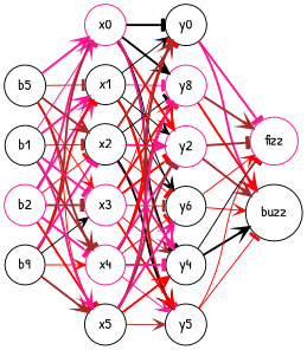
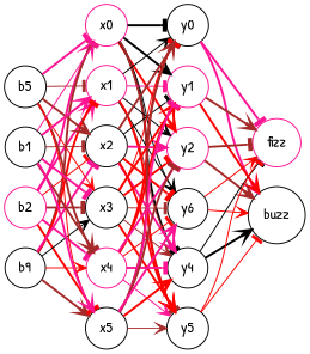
  digraph {
    fontname="Patrick Hand"
    rankdir=LR
    node [color=black fillcolor="#ffffffff" fontname="Patrick Hand" shape=circle style=filled]
    edge [arrowhead=vee color=red fontname="Patrick Hand" style=bold]
    b2 [color=deeppink rank=source]
    n2 [label=b9 rank=source]
    n3 [label=b5 rank=source]
    b1 [rank=source]
    fizz [color=deeppink rank=sink]
    buzz [rank=sink]
    x0 [color=deeppink]
-   x1
+   x1 [color=deeppink]
    x2
-   x3 [color=deeppink]
+   x3
    x4 [color=deeppink]
    x5
    y0
-   y1 [color=deeppink label=y8]
+   y1 [color=deeppink]
    y2 [color=deeppink]
    n16 [label=y6]
    y4
    y5
    subgraph sub_1 {
      b2
      n2
      n3
      b1
    }
    subgraph sub_2 {
      fizz
      buzz
    }
    b2 -> x0 [color=deeppink]
    b2 -> x1 [color=deeppink]
    b2 -> x2 [arrowhead=tee style=solid]
    b2 -> x3 [arrowhead=tee color=brown]
    b2 -> x4 [arrowhead=tee color=deeppink]
    b2 -> x5 [arrowhead=tee]
    n2 -> x0 [arrowhead=tee color=brown]
    n2 -> x1 [arrowhead=tee]
    n2 -> x2 [arrowhead=tee color=deeppink]
    n2 -> x3 [color=black style=solid]
    n2 -> x4 [style=solid]
    n2 -> x5 [color=brown]
-   n3 -> x0 [color=deeppink]
+   n3 -> x0 [arrowhead=tee color=deeppink]
    n3 -> x1 [arrowhead=tee color=brown style=solid]
    n3 -> x2 [color=brown]
    n3 -> x3 [style=solid]
    n3 -> x4 [color=brown]
    n3 -> x5 [arrowhead=tee style=solid]
    b1 -> x0 [arrowhead=tee color=deeppink style=solid]
    b1 -> x1 [color=deeppink]
    b1 -> x2 [arrowhead=tee color=brown style=solid]
    b1 -> x3 [arrowhead=tee color=deeppink]
    b1 -> x4 [arrowhead=tee color=brown]
    b1 -> x5 [color=deeppink]
    x0 -> y0 [arrowhead=tee color=black]
    x0 -> y1 [color=black]
    x0 -> y2
    x0 -> n16 [color=black style=solid]
    x0 -> y4 [arrowhead=tee color=black]
-   x0 -> y5 [arrowhead=tee color=deeppink]
+   x0 -> y5 [arrowhead=tee color=brown]
    x1 -> y0 [color=black style=solid]
    x1 -> y1 [arrowhead=tee color=deeppink style=solid]
    x1 -> y2 [color=black style=solid]
    x1 -> n16 [color=black style=solid]
    x1 -> y4 [color=brown style=solid]
    x1 -> y5
    x2 -> y0 [arrowhead=tee color=brown]
    x2 -> y1 [arrowhead=tee color=black style=solid]
    x2 -> y2 [color=deeppink]
-   x2 -> n16 [arrowhead=tee style=solid]
+   x2 -> n16 [arrowhead=tee]
    x2 -> y4 [color=deeppink]
-   x2 -> y5 [color=black]
+   x2 -> y5
    x3 -> y0 [style=solid]
    x3 -> y1 [arrowhead=tee]
    x3 -> y2 [arrowhead=tee]
    x3 -> n16 [arrowhead=tee color=brown style=solid]
    x3 -> y4 [color=brown style=solid]
    x3 -> y5
    x4 -> y0 [arrowhead=tee]
    x4 -> y1
    x4 -> y2 [arrowhead=tee color=deeppink]
    x4 -> n16 [arrowhead=tee style=solid]
    x4 -> y4 [arrowhead=tee color=deeppink]
    x4 -> y5 [color=deeppink style=solid]
    x5 -> y0 [color=brown]
    x5 -> y1 [arrowhead=tee color=deeppink]
    x5 -> y2 [arrowhead=tee color=brown]
    x5 -> n16 [color=deeppink]
    x5 -> y4
    x5 -> y5 [color=brown style=solid]
    y0 -> fizz [arrowhead=tee color=deeppink]
    y0 -> buzz [color=deeppink]
    y1 -> fizz [color=brown]
    y1 -> buzz
    y2 -> fizz [arrowhead=tee color=brown]
    y2 -> buzz [color=brown]
    n16 -> fizz [style=solid]
    n16 -> buzz [style=solid]
    y4 -> fizz [arrowhead=tee color=black style=solid]
    y4 -> buzz [color=black]
    y5 -> fizz [arrowhead=tee style=solid]
    y5 -> buzz [arrowhead=tee style=solid]
  }
